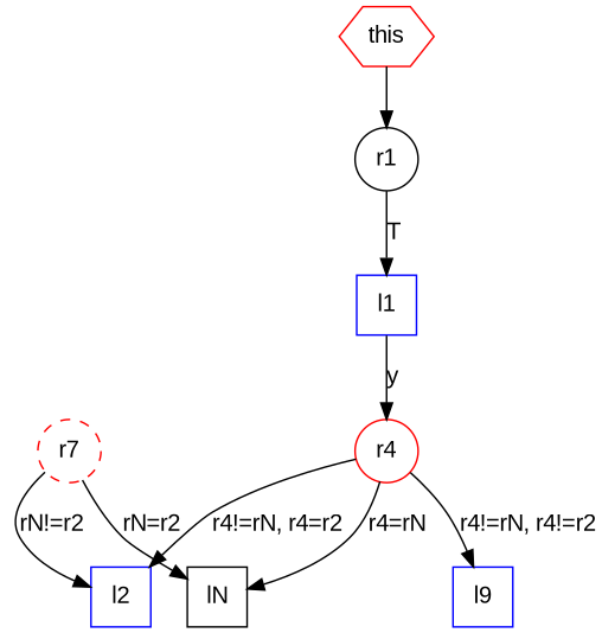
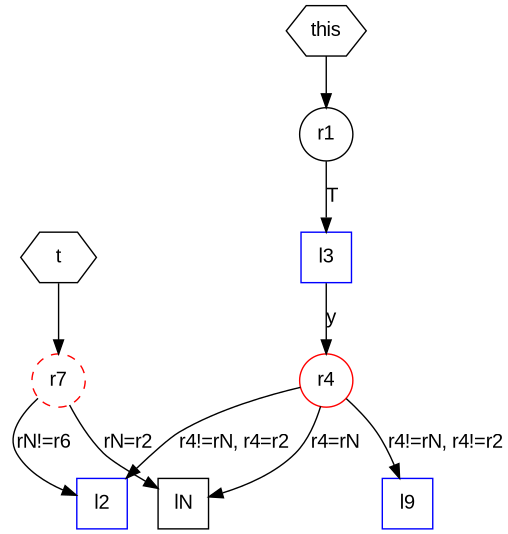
  digraph {
    fontname="Liberation Sans"
    node [color=blue fontname="Liberation Sans" shape=square]
    edge [fontname="Liberation Sans"]
    n1 [color=black label=r1 shape=circle]
-   n2 [label=l1]
+   n2 [label=l3]
    n3 [color=red label=r4 shape=circle]
    n4 [color=black label=lN]
    n5 [label=l2]
    n6 [label=l9]
    n7 [color=red label=r7 shape=circle style=dashed]
-   n8 [label=this shape=hexagon color=red]
+   n8 [label=this shape=hexagon color=""]
+   n9 [label=t shape=hexagon color=""]
    n1 -> n2 [label=T]
    n2 -> n3 [label=y]
    n3 -> n4 [label="r4=rN"]
    n3 -> n5 [label="r4!=rN, r4=r2"]
    n3 -> n6 [label="r4!=rN, r4!=r2"]
    n7 -> n4 [label="rN=r2"]
-   n7 -> n5 [label="rN!=r2"]
+   n7 -> n5 [label="rN!=r6"]
    n8 -> n1
+   n9 -> n7
  }
